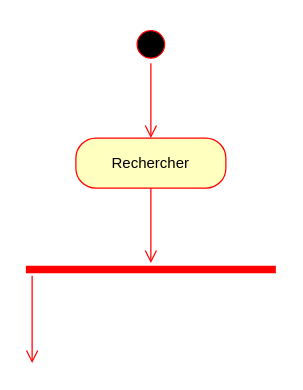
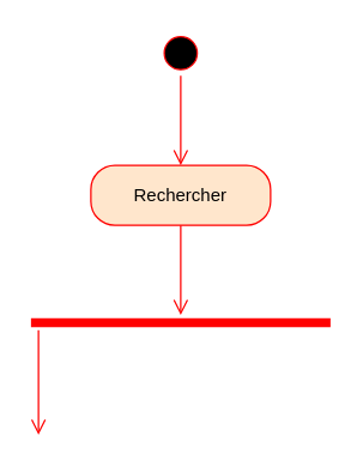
  <mxCell id="0" />
  <mxCell id="1" parent="0" />
  <mxCell id="2" value="" style="ellipse;html=1;shape=startState;fillColor=#000000;strokeColor=#ff0000;" vertex="1" parent="1"><mxGeometry x="105" y="20" width="30" height="30" as="geometry" /></mxCell>
  <mxCell id="3" value="" style="edgeStyle=orthogonalEdgeStyle;html=1;verticalAlign=bottom;endArrow=open;endSize=8;strokeColor=#ff0000;" edge="1" source="2" parent="1"><mxGeometry relative="1" as="geometry"><mxPoint x="120" y="110" as="targetPoint" /></mxGeometry></mxCell>
- <mxCell id="4" value="Rechercher" style="rounded=1;whiteSpace=wrap;html=1;arcSize=40;fontColor=#000000;fillColor=#ffffc0;strokeColor=#ff0000;" vertex="1" parent="1"><mxGeometry x="60" y="110" width="120" height="40" as="geometry" /></mxCell>
+ <mxCell id="4" value="Rechercher" style="rounded=1;whiteSpace=wrap;html=1;arcSize=40;fontColor=#000000;fillColor=#ffe6cc;strokeColor=#ff0000;" vertex="1" parent="1"><mxGeometry x="60" y="110" width="120" height="40" as="geometry" /></mxCell>
  <mxCell id="5" value="" style="edgeStyle=orthogonalEdgeStyle;html=1;verticalAlign=bottom;endArrow=open;endSize=8;strokeColor=#ff0000;" edge="1" source="4" parent="1"><mxGeometry relative="1" as="geometry"><mxPoint x="120" y="210" as="targetPoint" /></mxGeometry></mxCell>
  <mxCell id="6" value="" style="shape=line;html=1;strokeWidth=6;strokeColor=#ff0000;" vertex="1" parent="1"><mxGeometry x="20" y="210" width="200" height="10" as="geometry" /></mxCell>
  <mxCell id="7" value="" style="edgeStyle=orthogonalEdgeStyle;html=1;verticalAlign=bottom;endArrow=open;endSize=8;strokeColor=#ff0000;" edge="1" source="6" parent="1"><mxGeometry relative="1" as="geometry"><mxPoint x="25" y="290" as="targetPoint" /><Array as="points"><mxPoint x="25" y="290" /></Array></mxGeometry></mxCell>
